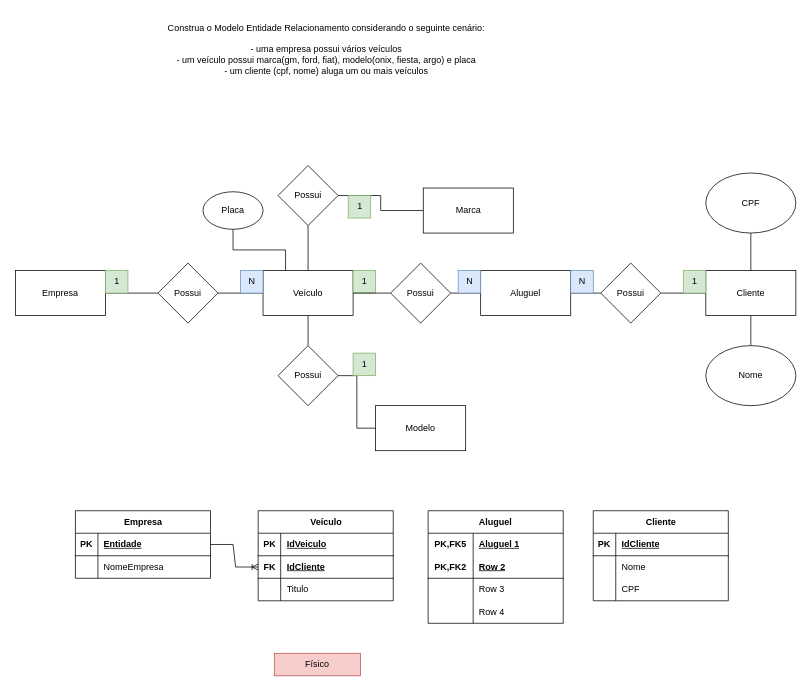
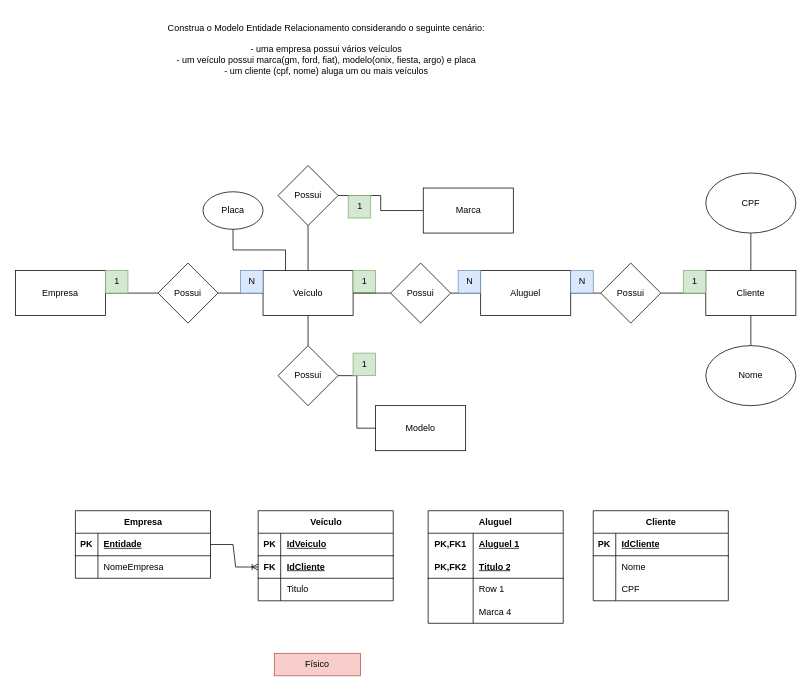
  <mxCell id="0" />
  <mxCell id="1" parent="0" />
  <mxCell id="2" value="&lt;div&gt;Construa o Modelo Entidade Relacionamento considerando o seguinte cenário:&lt;/div&gt;&lt;div&gt;&lt;br&gt;&lt;/div&gt;&lt;div&gt;- uma empresa possui vários veículos&lt;/div&gt;&lt;div&gt;- um veículo possui marca(gm, ford, fiat), modelo(onix, fiesta, argo) e placa&lt;/div&gt;&lt;div&gt;- um cliente (cpf, nome) aluga um ou mais veículos&lt;/div&gt;" style="text;html=1;align=center;verticalAlign=middle;resizable=0;points=[];autosize=1;strokeColor=none;fillColor=none;" parent="1" vertex="1"><mxGeometry x="209" y="20" width="450" height="90" as="geometry" /></mxCell>
  <mxCell id="3" style="edgeStyle=orthogonalEdgeStyle;rounded=0;orthogonalLoop=1;jettySize=auto;html=1;exitX=1;exitY=0.5;exitDx=0;exitDy=0;endArrow=none;endFill=0;" parent="1" source="4" target="11" edge="1"><mxGeometry relative="1" as="geometry" /></mxCell>
  <mxCell id="4" value="Empresa" style="rounded=0;whiteSpace=wrap;html=1;" parent="1" vertex="1"><mxGeometry y="360" width="120" height="60" as="geometry" x="20" /></mxCell>
  <mxCell id="5" style="edgeStyle=orthogonalEdgeStyle;rounded=0;orthogonalLoop=1;jettySize=auto;html=1;exitX=0.5;exitY=0;exitDx=0;exitDy=0;entryX=0.5;entryY=1;entryDx=0;entryDy=0;endArrow=none;endFill=0;" edge="1" parent="1" source="7" target="57"><mxGeometry relative="1" as="geometry" /></mxCell>
  <mxCell id="6" style="edgeStyle=orthogonalEdgeStyle;rounded=0;orthogonalLoop=1;jettySize=auto;html=1;exitX=0.25;exitY=0;exitDx=0;exitDy=0;entryX=0.5;entryY=1;entryDx=0;entryDy=0;endArrow=none;endFill=0;" edge="1" parent="1" source="7" target="63"><mxGeometry relative="1" as="geometry" /></mxCell>
  <mxCell id="7" value="Veículo" style="rounded=0;whiteSpace=wrap;html=1;" parent="1" vertex="1"><mxGeometry x="350" y="360" width="120" height="60" as="geometry" /></mxCell>
  <mxCell id="8" style="edgeStyle=orthogonalEdgeStyle;rounded=0;orthogonalLoop=1;jettySize=auto;html=1;exitX=0.5;exitY=0;exitDx=0;exitDy=0;entryX=0.5;entryY=1;entryDx=0;entryDy=0;endArrow=none;endFill=0;" parent="1" source="9" target="17" edge="1"><mxGeometry relative="1" as="geometry" /></mxCell>
  <mxCell id="9" value="Cliente" style="rounded=0;whiteSpace=wrap;html=1;" parent="1" vertex="1"><mxGeometry x="940" y="360" width="120" height="60" as="geometry" /></mxCell>
  <mxCell id="10" style="edgeStyle=orthogonalEdgeStyle;rounded=0;orthogonalLoop=1;jettySize=auto;html=1;exitX=1;exitY=0.5;exitDx=0;exitDy=0;endArrow=none;endFill=0;" parent="1" source="11" target="7" edge="1"><mxGeometry relative="1" as="geometry" /></mxCell>
  <mxCell id="11" value="Possui" style="rhombus;whiteSpace=wrap;html=1;" parent="1" vertex="1"><mxGeometry x="210" y="350" width="80" height="80" as="geometry" /></mxCell>
  <mxCell id="12" style="edgeStyle=orthogonalEdgeStyle;rounded=0;orthogonalLoop=1;jettySize=auto;html=1;exitX=1;exitY=0.5;exitDx=0;exitDy=0;entryX=0;entryY=0.5;entryDx=0;entryDy=0;endArrow=none;endFill=0;" parent="1" source="14" target="9" edge="1"><mxGeometry relative="1" as="geometry" /></mxCell>
  <mxCell id="13" style="edgeStyle=orthogonalEdgeStyle;rounded=0;orthogonalLoop=1;jettySize=auto;html=1;exitX=0;exitY=0.5;exitDx=0;exitDy=0;entryX=1;entryY=0.5;entryDx=0;entryDy=0;endArrow=none;endFill=0;" parent="1" source="14" target="52" edge="1"><mxGeometry relative="1" as="geometry" /></mxCell>
  <mxCell id="14" value="Possui" style="rhombus;whiteSpace=wrap;html=1;" parent="1" vertex="1"><mxGeometry x="800" y="350" width="80" height="80" as="geometry" /></mxCell>
  <mxCell id="15" style="edgeStyle=orthogonalEdgeStyle;rounded=0;orthogonalLoop=1;jettySize=auto;html=1;exitX=0.5;exitY=0;exitDx=0;exitDy=0;entryX=0.5;entryY=1;entryDx=0;entryDy=0;endArrow=none;endFill=0;" parent="1" source="16" target="9" edge="1"><mxGeometry relative="1" as="geometry" /></mxCell>
  <mxCell id="16" value="Nome" style="ellipse;whiteSpace=wrap;html=1;" parent="1" vertex="1"><mxGeometry x="940" y="460" width="120" height="80" as="geometry" /></mxCell>
  <mxCell id="17" value="CPF" style="ellipse;whiteSpace=wrap;html=1;" parent="1" vertex="1"><mxGeometry x="940" y="230" width="120" height="80" as="geometry" /></mxCell>
  <mxCell id="18" value="1" style="text;html=1;align=center;verticalAlign=middle;resizable=0;points=[];autosize=1;strokeColor=#82b366;fillColor=#d5e8d4;" parent="1" vertex="1"><mxGeometry x="140" y="360" width="30" height="30" as="geometry" /></mxCell>
  <mxCell id="19" value="N" style="text;html=1;align=center;verticalAlign=middle;resizable=0;points=[];autosize=1;strokeColor=#6c8ebf;fillColor=#dae8fc;" parent="1" vertex="1"><mxGeometry x="320" y="360" width="30" height="30" as="geometry" /></mxCell>
  <mxCell id="20" value="1" style="text;html=1;align=center;verticalAlign=middle;resizable=0;points=[];autosize=1;strokeColor=#82b366;fillColor=#d5e8d4;" parent="1" vertex="1"><mxGeometry x="470" y="360" width="30" height="30" as="geometry" /></mxCell>
  <mxCell id="21" value="1" style="text;html=1;align=center;verticalAlign=middle;resizable=0;points=[];autosize=1;strokeColor=#82b366;fillColor=#d5e8d4;" parent="1" vertex="1"><mxGeometry x="910" y="360" width="30" height="30" as="geometry" /></mxCell>
  <mxCell id="22" value="Empresa" style="shape=table;startSize=30;container=1;collapsible=1;childLayout=tableLayout;fixedRows=1;rowLines=0;fontStyle=1;align=center;resizeLast=1;html=1;" parent="1" vertex="1"><mxGeometry x="100" y="680" width="180" height="90" as="geometry" /></mxCell>
  <mxCell id="23" value="" style="shape=tableRow;horizontal=0;startSize=0;swimlaneHead=0;swimlaneBody=0;fillColor=none;collapsible=0;dropTarget=0;points=[[0,0.5],[1,0.5]];portConstraint=eastwest;top=0;left=0;right=0;bottom=1;" parent="22" vertex="1"><mxGeometry y="30" width="180" height="30" as="geometry" /></mxCell>
  <mxCell id="24" value="PK" style="shape=partialRectangle;connectable=0;fillColor=none;top=0;left=0;bottom=0;right=0;fontStyle=1;overflow=hidden;whiteSpace=wrap;html=1;" parent="23" vertex="1"><mxGeometry width="30" height="30" as="geometry"><mxRectangle width="30" height="30" as="alternateBounds" /></mxGeometry></mxCell>
  <mxCell id="25" value="Entidade" style="shape=partialRectangle;connectable=0;fillColor=none;top=0;left=0;bottom=0;right=0;align=left;spacingLeft=6;fontStyle=5;overflow=hidden;whiteSpace=wrap;html=1;" parent="23" vertex="1"><mxGeometry x="30" width="150" height="30" as="geometry"><mxRectangle width="150" height="30" as="alternateBounds" /></mxGeometry></mxCell>
  <mxCell id="26" value="" style="shape=tableRow;horizontal=0;startSize=0;swimlaneHead=0;swimlaneBody=0;fillColor=none;collapsible=0;dropTarget=0;points=[[0,0.5],[1,0.5]];portConstraint=eastwest;top=0;left=0;right=0;bottom=0;" parent="22" vertex="1"><mxGeometry y="60" width="180" height="30" as="geometry" /></mxCell>
  <mxCell id="27" value="" style="shape=partialRectangle;connectable=0;fillColor=none;top=0;left=0;bottom=0;right=0;editable=1;overflow=hidden;whiteSpace=wrap;html=1;" parent="26" vertex="1"><mxGeometry width="30" height="30" as="geometry"><mxRectangle width="30" height="30" as="alternateBounds" /></mxGeometry></mxCell>
  <mxCell id="28" value="NomeEmpresa" style="shape=partialRectangle;connectable=0;fillColor=none;top=0;left=0;bottom=0;right=0;align=left;spacingLeft=6;overflow=hidden;whiteSpace=wrap;html=1;" parent="26" vertex="1"><mxGeometry x="30" width="150" height="30" as="geometry"><mxRectangle width="150" height="30" as="alternateBounds" /></mxGeometry></mxCell>
  <mxCell id="29" value="Veículo" style="shape=table;startSize=30;container=1;collapsible=1;childLayout=tableLayout;fixedRows=1;rowLines=0;fontStyle=1;align=center;resizeLast=1;html=1;" parent="1" vertex="1"><mxGeometry x="343.5" y="680" width="180" height="120" as="geometry" /></mxCell>
  <mxCell id="30" value="" style="shape=tableRow;horizontal=0;startSize=0;swimlaneHead=0;swimlaneBody=0;fillColor=none;collapsible=0;dropTarget=0;points=[[0,0.5],[1,0.5]];portConstraint=eastwest;top=0;left=0;right=0;bottom=1;" parent="29" vertex="1"><mxGeometry y="30" width="180" height="30" as="geometry" /></mxCell>
  <mxCell id="31" value="PK" style="shape=partialRectangle;connectable=0;fillColor=none;top=0;left=0;bottom=0;right=0;fontStyle=1;overflow=hidden;whiteSpace=wrap;html=1;" parent="30" vertex="1"><mxGeometry width="30" height="30" as="geometry"><mxRectangle width="30" height="30" as="alternateBounds" /></mxGeometry></mxCell>
  <mxCell id="32" value="IdVeiculo" style="shape=partialRectangle;connectable=0;fillColor=none;top=0;left=0;bottom=0;right=0;align=left;spacingLeft=6;fontStyle=5;overflow=hidden;whiteSpace=wrap;html=1;" parent="30" vertex="1"><mxGeometry x="30" width="150" height="30" as="geometry"><mxRectangle width="150" height="30" as="alternateBounds" /></mxGeometry></mxCell>
  <mxCell id="33" style="shape=tableRow;horizontal=0;startSize=0;swimlaneHead=0;swimlaneBody=0;fillColor=none;collapsible=0;dropTarget=0;points=[[0,0.5],[1,0.5]];portConstraint=eastwest;top=0;left=0;right=0;bottom=1;" parent="29" vertex="1"><mxGeometry y="60" width="180" height="30" as="geometry" /></mxCell>
  <mxCell id="34" value="FK" style="shape=partialRectangle;connectable=0;fillColor=none;top=0;left=0;bottom=0;right=0;fontStyle=1;overflow=hidden;whiteSpace=wrap;html=1;" parent="33" vertex="1"><mxGeometry width="30" height="30" as="geometry"><mxRectangle width="30" height="30" as="alternateBounds" /></mxGeometry></mxCell>
  <mxCell id="35" value="IdCliente" style="shape=partialRectangle;connectable=0;fillColor=none;top=0;left=0;bottom=0;right=0;align=left;spacingLeft=6;fontStyle=5;overflow=hidden;whiteSpace=wrap;html=1;" parent="33" vertex="1"><mxGeometry x="30" width="150" height="30" as="geometry"><mxRectangle width="150" height="30" as="alternateBounds" /></mxGeometry></mxCell>
  <mxCell id="36" value="" style="shape=tableRow;horizontal=0;startSize=0;swimlaneHead=0;swimlaneBody=0;fillColor=none;collapsible=0;dropTarget=0;points=[[0,0.5],[1,0.5]];portConstraint=eastwest;top=0;left=0;right=0;bottom=0;" parent="29" vertex="1"><mxGeometry y="90" width="180" height="30" as="geometry" /></mxCell>
  <mxCell id="37" value="" style="shape=partialRectangle;connectable=0;fillColor=none;top=0;left=0;bottom=0;right=0;editable=1;overflow=hidden;whiteSpace=wrap;html=1;" parent="36" vertex="1"><mxGeometry width="30" height="30" as="geometry"><mxRectangle width="30" height="30" as="alternateBounds" /></mxGeometry></mxCell>
  <mxCell id="38" value="Titulo" style="shape=partialRectangle;connectable=0;fillColor=none;top=0;left=0;bottom=0;right=0;align=left;spacingLeft=6;overflow=hidden;whiteSpace=wrap;html=1;" parent="36" vertex="1"><mxGeometry x="30" width="150" height="30" as="geometry"><mxRectangle width="150" height="30" as="alternateBounds" /></mxGeometry></mxCell>
  <mxCell id="39" value="" style="edgeStyle=entityRelationEdgeStyle;fontSize=12;html=1;endArrow=ERoneToMany;rounded=0;entryX=0;entryY=0.5;entryDx=0;entryDy=0;exitX=1;exitY=0.5;exitDx=0;exitDy=0;" parent="1" source="23" target="33" edge="1"><mxGeometry width="100" height="100" relative="1" as="geometry"><mxPoint x="180" y="810" as="sourcePoint" /><mxPoint x="280" y="710" as="targetPoint" /></mxGeometry></mxCell>
  <mxCell id="40" value="Físico" style="rounded=0;whiteSpace=wrap;html=1;fillColor=#f8cecc;strokeColor=#b85450;" parent="1" vertex="1"><mxGeometry x="365" y="870" width="115" height="30" as="geometry" /></mxCell>
  <mxCell id="41" value="Cliente" style="shape=table;startSize=30;container=1;collapsible=1;childLayout=tableLayout;fixedRows=1;rowLines=0;fontStyle=1;align=center;resizeLast=1;html=1;" parent="1" vertex="1"><mxGeometry x="790" y="680" width="180" height="120" as="geometry" /></mxCell>
  <mxCell id="42" value="" style="shape=tableRow;horizontal=0;startSize=0;swimlaneHead=0;swimlaneBody=0;fillColor=none;collapsible=0;dropTarget=0;points=[[0,0.5],[1,0.5]];portConstraint=eastwest;top=0;left=0;right=0;bottom=1;" parent="41" vertex="1"><mxGeometry y="30" width="180" height="30" as="geometry" /></mxCell>
  <mxCell id="43" value="PK" style="shape=partialRectangle;connectable=0;fillColor=none;top=0;left=0;bottom=0;right=0;fontStyle=1;overflow=hidden;whiteSpace=wrap;html=1;" parent="42" vertex="1"><mxGeometry width="30" height="30" as="geometry"><mxRectangle width="30" height="30" as="alternateBounds" /></mxGeometry></mxCell>
  <mxCell id="44" value="IdCliente" style="shape=partialRectangle;connectable=0;fillColor=none;top=0;left=0;bottom=0;right=0;align=left;spacingLeft=6;fontStyle=5;overflow=hidden;whiteSpace=wrap;html=1;" parent="42" vertex="1"><mxGeometry x="30" width="150" height="30" as="geometry"><mxRectangle width="150" height="30" as="alternateBounds" /></mxGeometry></mxCell>
  <mxCell id="45" value="" style="shape=tableRow;horizontal=0;startSize=0;swimlaneHead=0;swimlaneBody=0;fillColor=none;collapsible=0;dropTarget=0;points=[[0,0.5],[1,0.5]];portConstraint=eastwest;top=0;left=0;right=0;bottom=0;" parent="41" vertex="1"><mxGeometry y="60" width="180" height="30" as="geometry" /></mxCell>
  <mxCell id="46" value="" style="shape=partialRectangle;connectable=0;fillColor=none;top=0;left=0;bottom=0;right=0;editable=1;overflow=hidden;whiteSpace=wrap;html=1;" parent="45" vertex="1"><mxGeometry width="30" height="30" as="geometry"><mxRectangle width="30" height="30" as="alternateBounds" /></mxGeometry></mxCell>
  <mxCell id="47" value="Nome" style="shape=partialRectangle;connectable=0;fillColor=none;top=0;left=0;bottom=0;right=0;align=left;spacingLeft=6;overflow=hidden;whiteSpace=wrap;html=1;" parent="45" vertex="1"><mxGeometry x="30" width="150" height="30" as="geometry"><mxRectangle width="150" height="30" as="alternateBounds" /></mxGeometry></mxCell>
  <mxCell id="48" style="shape=tableRow;horizontal=0;startSize=0;swimlaneHead=0;swimlaneBody=0;fillColor=none;collapsible=0;dropTarget=0;points=[[0,0.5],[1,0.5]];portConstraint=eastwest;top=0;left=0;right=0;bottom=0;" parent="41" vertex="1"><mxGeometry y="90" width="180" height="30" as="geometry" /></mxCell>
  <mxCell id="49" style="shape=partialRectangle;connectable=0;fillColor=none;top=0;left=0;bottom=0;right=0;editable=1;overflow=hidden;whiteSpace=wrap;html=1;" parent="48" vertex="1"><mxGeometry width="30" height="30" as="geometry"><mxRectangle width="30" height="30" as="alternateBounds" /></mxGeometry></mxCell>
  <mxCell id="50" value="CPF" style="shape=partialRectangle;connectable=0;fillColor=none;top=0;left=0;bottom=0;right=0;align=left;spacingLeft=6;overflow=hidden;whiteSpace=wrap;html=1;" parent="48" vertex="1"><mxGeometry x="30" width="150" height="30" as="geometry"><mxRectangle width="150" height="30" as="alternateBounds" /></mxGeometry></mxCell>
  <mxCell id="51" style="edgeStyle=orthogonalEdgeStyle;rounded=0;orthogonalLoop=1;jettySize=auto;html=1;exitX=0;exitY=0.5;exitDx=0;exitDy=0;entryX=1;entryY=0.5;entryDx=0;entryDy=0;endArrow=none;endFill=0;" parent="1" source="52" target="54" edge="1"><mxGeometry relative="1" as="geometry" /></mxCell>
  <mxCell id="52" value="Aluguel" style="rounded=0;whiteSpace=wrap;html=1;" parent="1" vertex="1"><mxGeometry x="640" y="360" width="120" height="60" as="geometry" /></mxCell>
  <mxCell id="53" style="edgeStyle=orthogonalEdgeStyle;rounded=0;orthogonalLoop=1;jettySize=auto;html=1;exitX=0;exitY=0.5;exitDx=0;exitDy=0;entryX=1;entryY=0.5;entryDx=0;entryDy=0;endArrow=none;endFill=0;" parent="1" source="54" target="7" edge="1"><mxGeometry relative="1" as="geometry" /></mxCell>
  <mxCell id="54" value="Possui" style="rhombus;whiteSpace=wrap;html=1;" parent="1" vertex="1"><mxGeometry x="520" y="350" width="80" height="80" as="geometry" /></mxCell>
  <mxCell id="55" value="N" style="text;html=1;align=center;verticalAlign=middle;resizable=0;points=[];autosize=1;strokeColor=#6c8ebf;fillColor=#dae8fc;" parent="1" vertex="1"><mxGeometry x="760" y="360" width="30" height="30" as="geometry" /></mxCell>
  <mxCell id="56" style="edgeStyle=orthogonalEdgeStyle;rounded=0;orthogonalLoop=1;jettySize=auto;html=1;exitX=1;exitY=0.5;exitDx=0;exitDy=0;entryX=0;entryY=0.5;entryDx=0;entryDy=0;endArrow=none;endFill=0;" edge="1" parent="1" source="57" target="61"><mxGeometry relative="1" as="geometry" /></mxCell>
  <mxCell id="57" value="Possui" style="rhombus;whiteSpace=wrap;html=1;" vertex="1" parent="1"><mxGeometry x="370" y="220" width="80" height="80" as="geometry" /></mxCell>
  <mxCell id="58" style="edgeStyle=orthogonalEdgeStyle;rounded=0;orthogonalLoop=1;jettySize=auto;html=1;exitX=1;exitY=0.5;exitDx=0;exitDy=0;entryX=0;entryY=0.5;entryDx=0;entryDy=0;endArrow=none;endFill=0;" edge="1" parent="1" source="60" target="62"><mxGeometry relative="1" as="geometry" /></mxCell>
  <mxCell id="59" style="edgeStyle=orthogonalEdgeStyle;rounded=0;orthogonalLoop=1;jettySize=auto;html=1;exitX=0.5;exitY=0;exitDx=0;exitDy=0;entryX=0.5;entryY=1;entryDx=0;entryDy=0;endArrow=none;endFill=0;" edge="1" parent="1" source="60" target="7"><mxGeometry relative="1" as="geometry" /></mxCell>
  <mxCell id="60" value="Possui" style="rhombus;whiteSpace=wrap;html=1;" vertex="1" parent="1"><mxGeometry x="370" y="460" width="80" height="80" as="geometry" /></mxCell>
  <mxCell id="61" value="Marca" style="rounded=0;whiteSpace=wrap;html=1;" vertex="1" parent="1"><mxGeometry x="563.5" y="250" width="120" height="60" as="geometry" /></mxCell>
  <mxCell id="62" value="Modelo" style="rounded=0;whiteSpace=wrap;html=1;" vertex="1" parent="1"><mxGeometry x="500" y="540" width="120" height="60" as="geometry" /></mxCell>
  <mxCell id="63" value="Placa" style="ellipse;whiteSpace=wrap;html=1;" vertex="1" parent="1"><mxGeometry x="270" y="255" width="80" height="50" as="geometry" /></mxCell>
  <mxCell id="64" value="1" style="text;html=1;align=center;verticalAlign=middle;resizable=0;points=[];autosize=1;strokeColor=#82b366;fillColor=#d5e8d4;" vertex="1" parent="1"><mxGeometry x="470" y="470" width="30" height="30" as="geometry" /></mxCell>
  <mxCell id="65" value="1" style="text;html=1;align=center;verticalAlign=middle;resizable=0;points=[];autosize=1;strokeColor=#82b366;fillColor=#d5e8d4;" vertex="1" parent="1"><mxGeometry x="463.5" y="260" width="30" height="30" as="geometry" /></mxCell>
  <mxCell id="66" value="N" style="text;html=1;align=center;verticalAlign=middle;resizable=0;points=[];autosize=1;strokeColor=#6c8ebf;fillColor=#dae8fc;" vertex="1" parent="1"><mxGeometry x="610" y="360" width="30" height="30" as="geometry" /></mxCell>
  <mxCell id="67" value="Aluguel" style="shape=table;startSize=30;container=1;collapsible=1;childLayout=tableLayout;fixedRows=1;rowLines=0;fontStyle=1;align=center;resizeLast=1;html=1;whiteSpace=wrap;" vertex="1" parent="1"><mxGeometry x="570" y="680" width="180" height="150" as="geometry" /></mxCell>
  <mxCell id="68" value="" style="shape=tableRow;horizontal=0;startSize=0;swimlaneHead=0;swimlaneBody=0;fillColor=none;collapsible=0;dropTarget=0;points=[[0,0.5],[1,0.5]];portConstraint=eastwest;top=0;left=0;right=0;bottom=0;html=1;" vertex="1" parent="67"><mxGeometry y="30" width="180" height="30" as="geometry" /></mxCell>
- <mxCell id="69" value="PK,FK5" style="shape=partialRectangle;connectable=0;fillColor=none;top=0;left=0;bottom=0;right=0;fontStyle=1;overflow=hidden;html=1;whiteSpace=wrap;" vertex="1" parent="68"><mxGeometry width="60" height="30" as="geometry"><mxRectangle width="60" height="30" as="alternateBounds" /></mxGeometry></mxCell>
+ <mxCell id="69" value="PK,FK1" style="shape=partialRectangle;connectable=0;fillColor=none;top=0;left=0;bottom=0;right=0;fontStyle=1;overflow=hidden;html=1;whiteSpace=wrap;" vertex="1" parent="68"><mxGeometry width="60" height="30" as="geometry"><mxRectangle width="60" height="30" as="alternateBounds" /></mxGeometry></mxCell>
  <mxCell id="70" value="Aluguel 1" style="shape=partialRectangle;connectable=0;fillColor=none;top=0;left=0;bottom=0;right=0;align=left;spacingLeft=6;fontStyle=5;overflow=hidden;html=1;whiteSpace=wrap;" vertex="1" parent="68"><mxGeometry x="60" width="120" height="30" as="geometry"><mxRectangle width="120" height="30" as="alternateBounds" /></mxGeometry></mxCell>
  <mxCell id="71" value="" style="shape=tableRow;horizontal=0;startSize=0;swimlaneHead=0;swimlaneBody=0;fillColor=none;collapsible=0;dropTarget=0;points=[[0,0.5],[1,0.5]];portConstraint=eastwest;top=0;left=0;right=0;bottom=1;html=1;" vertex="1" parent="67"><mxGeometry y="60" width="180" height="30" as="geometry" /></mxCell>
  <mxCell id="72" value="PK,FK2" style="shape=partialRectangle;connectable=0;fillColor=none;top=0;left=0;bottom=0;right=0;fontStyle=1;overflow=hidden;html=1;whiteSpace=wrap;" vertex="1" parent="71"><mxGeometry width="60" height="30" as="geometry"><mxRectangle width="60" height="30" as="alternateBounds" /></mxGeometry></mxCell>
- <mxCell id="73" value="Row 2" style="shape=partialRectangle;connectable=0;fillColor=none;top=0;left=0;bottom=0;right=0;align=left;spacingLeft=6;fontStyle=5;overflow=hidden;html=1;whiteSpace=wrap;" vertex="1" parent="71"><mxGeometry x="60" width="120" height="30" as="geometry"><mxRectangle width="120" height="30" as="alternateBounds" /></mxGeometry></mxCell>
+ <mxCell id="73" value="Titulo 2" style="shape=partialRectangle;connectable=0;fillColor=none;top=0;left=0;bottom=0;right=0;align=left;spacingLeft=6;fontStyle=5;overflow=hidden;html=1;whiteSpace=wrap;" vertex="1" parent="71"><mxGeometry x="60" width="120" height="30" as="geometry"><mxRectangle width="120" height="30" as="alternateBounds" /></mxGeometry></mxCell>
  <mxCell id="74" value="" style="shape=tableRow;horizontal=0;startSize=0;swimlaneHead=0;swimlaneBody=0;fillColor=none;collapsible=0;dropTarget=0;points=[[0,0.5],[1,0.5]];portConstraint=eastwest;top=0;left=0;right=0;bottom=0;html=1;" vertex="1" parent="67"><mxGeometry y="90" width="180" height="30" as="geometry" /></mxCell>
  <mxCell id="75" value="" style="shape=partialRectangle;connectable=0;fillColor=none;top=0;left=0;bottom=0;right=0;editable=1;overflow=hidden;html=1;whiteSpace=wrap;" vertex="1" parent="74"><mxGeometry width="60" height="30" as="geometry"><mxRectangle width="60" height="30" as="alternateBounds" /></mxGeometry></mxCell>
- <mxCell id="76" value="Row 3" style="shape=partialRectangle;connectable=0;fillColor=none;top=0;left=0;bottom=0;right=0;align=left;spacingLeft=6;overflow=hidden;html=1;whiteSpace=wrap;" vertex="1" parent="74"><mxGeometry x="60" width="120" height="30" as="geometry"><mxRectangle width="120" height="30" as="alternateBounds" /></mxGeometry></mxCell>
+ <mxCell id="76" value="Row 1" style="shape=partialRectangle;connectable=0;fillColor=none;top=0;left=0;bottom=0;right=0;align=left;spacingLeft=6;overflow=hidden;html=1;whiteSpace=wrap;" vertex="1" parent="74"><mxGeometry x="60" width="120" height="30" as="geometry"><mxRectangle width="120" height="30" as="alternateBounds" /></mxGeometry></mxCell>
  <mxCell id="77" value="" style="shape=tableRow;horizontal=0;startSize=0;swimlaneHead=0;swimlaneBody=0;fillColor=none;collapsible=0;dropTarget=0;points=[[0,0.5],[1,0.5]];portConstraint=eastwest;top=0;left=0;right=0;bottom=0;html=1;" vertex="1" parent="67"><mxGeometry y="120" width="180" height="30" as="geometry" /></mxCell>
  <mxCell id="78" value="" style="shape=partialRectangle;connectable=0;fillColor=none;top=0;left=0;bottom=0;right=0;editable=1;overflow=hidden;html=1;whiteSpace=wrap;" vertex="1" parent="77"><mxGeometry width="60" height="30" as="geometry"><mxRectangle width="60" height="30" as="alternateBounds" /></mxGeometry></mxCell>
- <mxCell id="79" value="Row 4" style="shape=partialRectangle;connectable=0;fillColor=none;top=0;left=0;bottom=0;right=0;align=left;spacingLeft=6;overflow=hidden;html=1;whiteSpace=wrap;" vertex="1" parent="77"><mxGeometry x="60" width="120" height="30" as="geometry"><mxRectangle width="120" height="30" as="alternateBounds" /></mxGeometry></mxCell>
+ <mxCell id="79" value="Marca 4" style="shape=partialRectangle;connectable=0;fillColor=none;top=0;left=0;bottom=0;right=0;align=left;spacingLeft=6;overflow=hidden;html=1;whiteSpace=wrap;" vertex="1" parent="77"><mxGeometry x="60" width="120" height="30" as="geometry"><mxRectangle width="120" height="30" as="alternateBounds" /></mxGeometry></mxCell>
